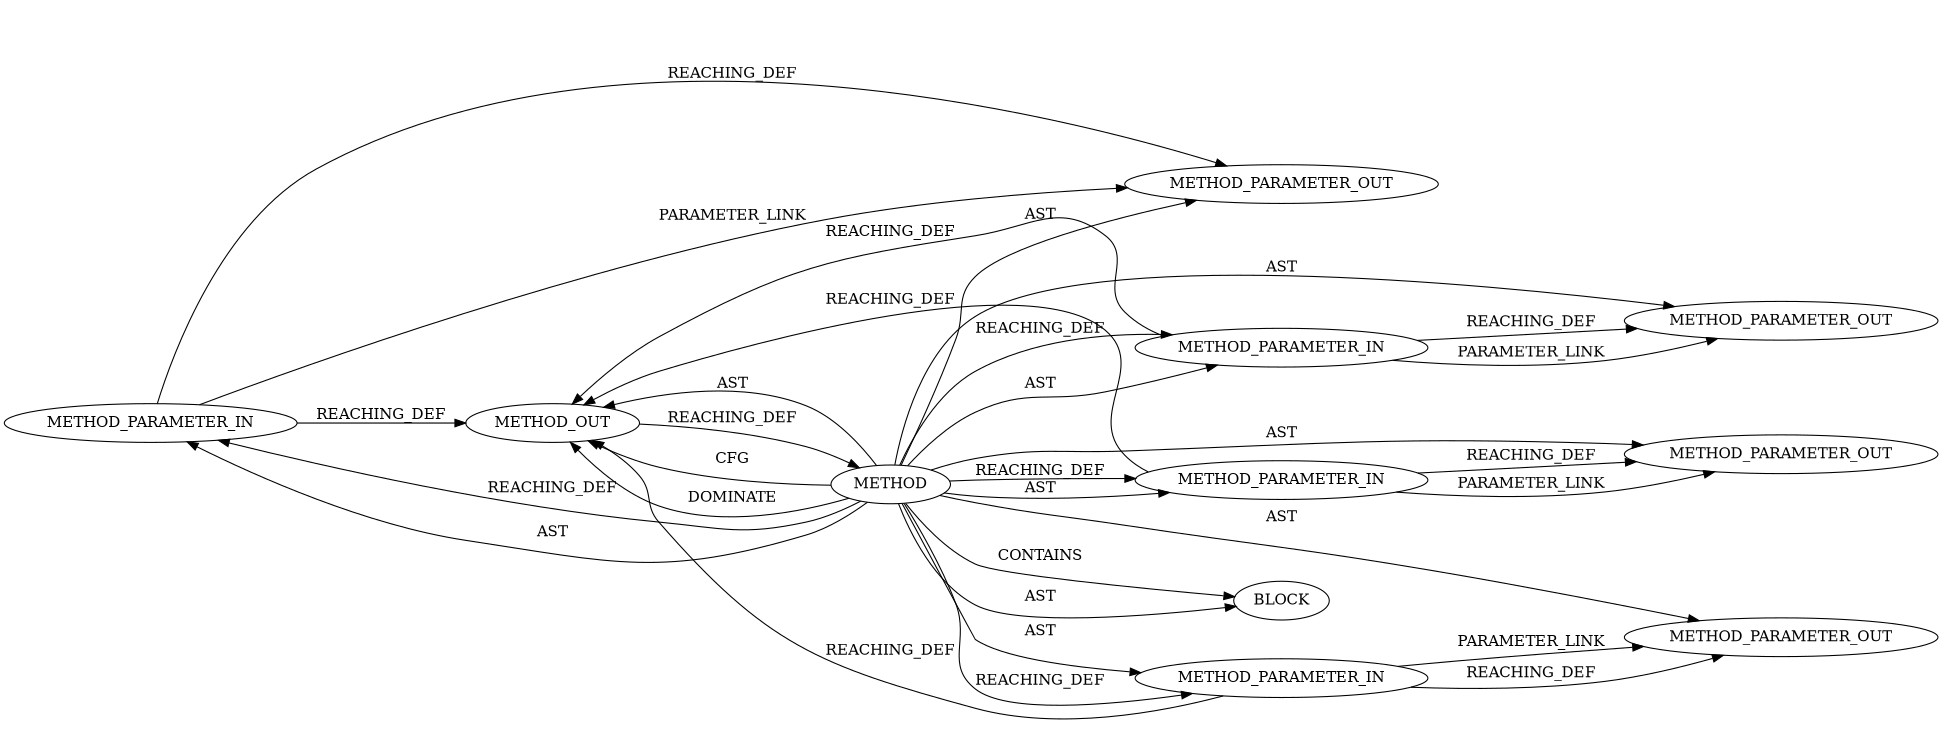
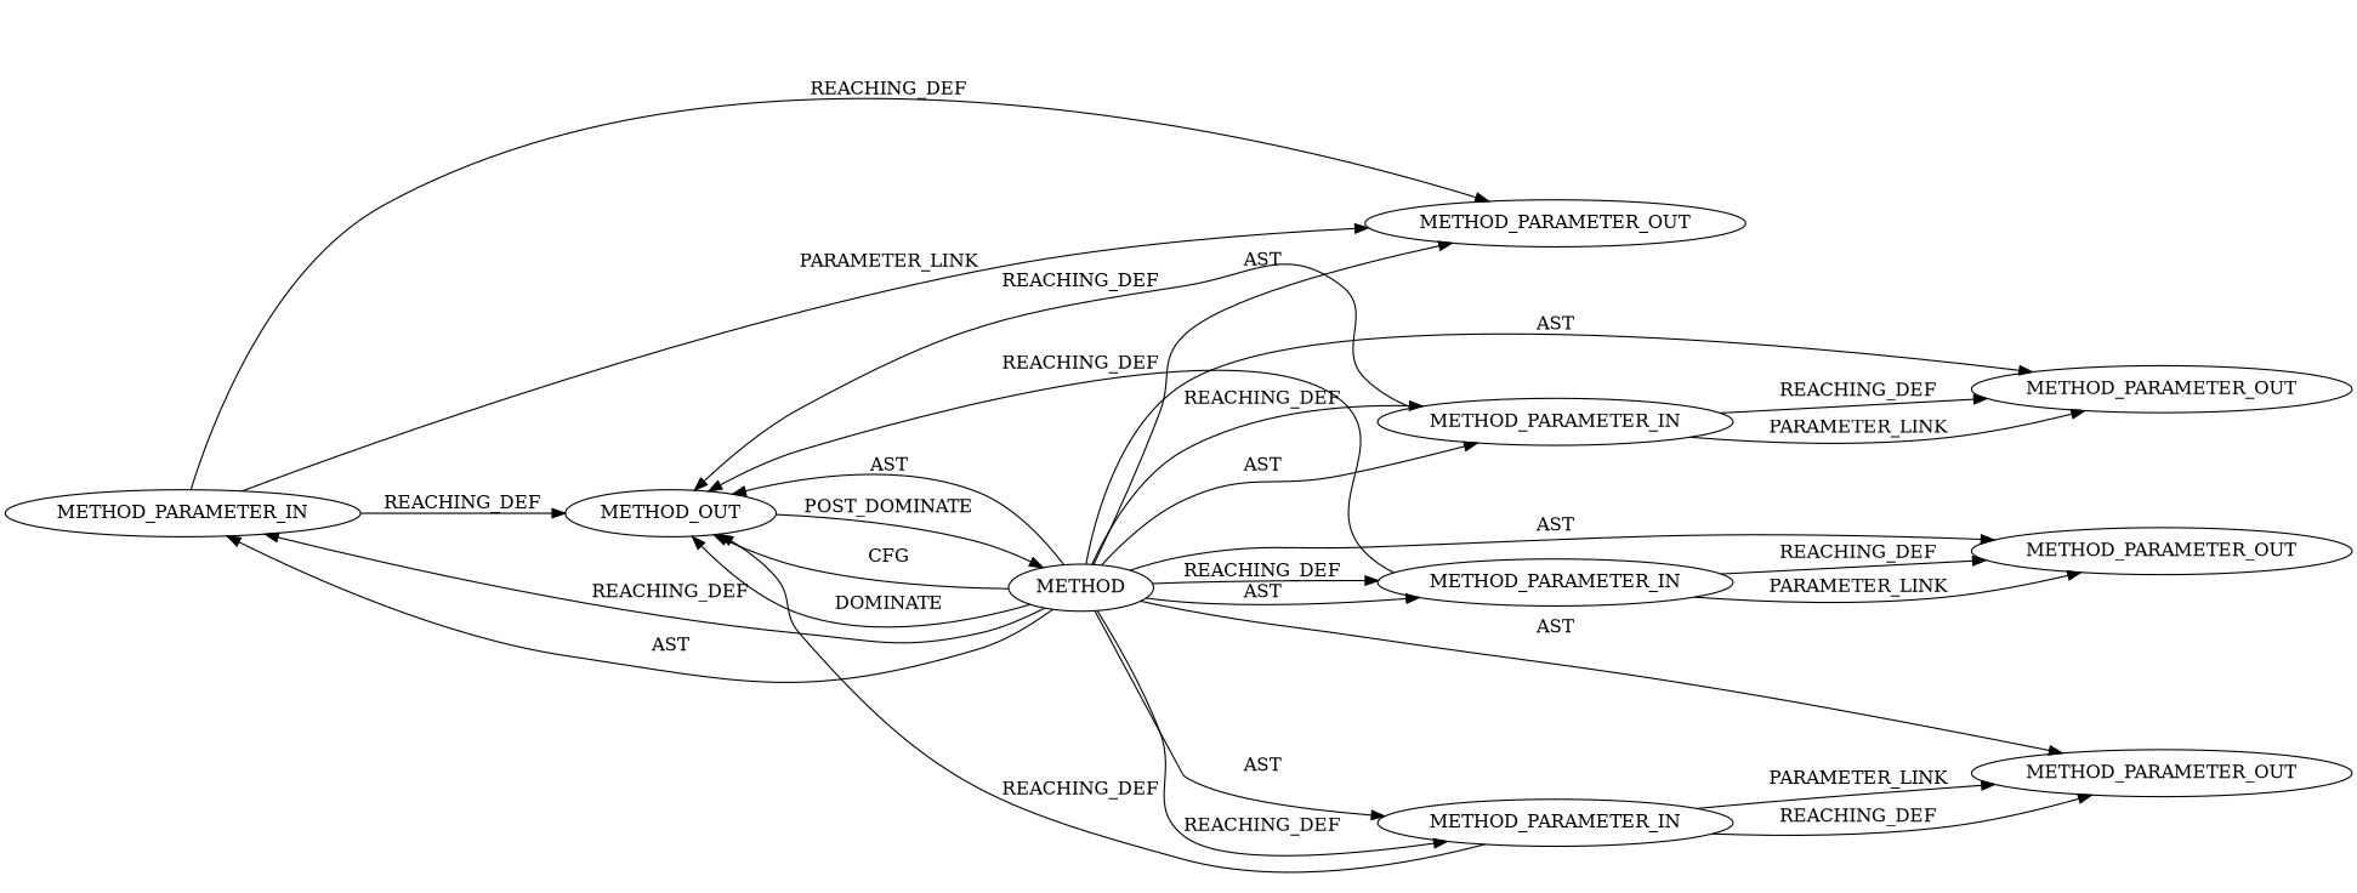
  digraph {
    rankdir=LR
    node [CODE=p1 EVALUATION_STRATEGY=BY_VALUE IS_VARIADIC=false ORDER=1 TYPE_FULL_NAME=ANY]
    n1 [INDEX=1 NAME=p1 label=METHOD_PARAMETER_IN]
    n2 [INDEX=1 NAME=p1 label=METHOD_PARAMETER_OUT]
    n3 [CODE=RET ORDER=2 label=METHOD_OUT IS_VARIADIC=""]
    n4 [AST_PARENT_FULL_NAME="<global>" AST_PARENT_TYPE=NAMESPACE_BLOCK CODE="<empty>" FILENAME="<empty>" FULL_NAME=memcpy_to_page IS_EXTERNAL=true NAME=memcpy_to_page ORDER=0 label=METHOD EVALUATION_STRATEGY="" IS_VARIADIC="" TYPE_FULL_NAME=""]
    n5 [CODE=p2 INDEX=2 NAME=p2 ORDER=2 label=METHOD_PARAMETER_OUT]
    n6 [CODE=p2 INDEX=2 NAME=p2 ORDER=2 label=METHOD_PARAMETER_IN]
    n7 [CODE=p4 INDEX=4 NAME=p4 ORDER=4 label=METHOD_PARAMETER_OUT]
    n8 [CODE=p4 INDEX=4 NAME=p4 ORDER=4 label=METHOD_PARAMETER_IN]
    n9 [CODE=p3 INDEX=3 NAME=p3 ORDER=3 label=METHOD_PARAMETER_IN]
-   n10 [ARGUMENT_INDEX=1 CODE="<empty>" label=BLOCK EVALUATION_STRATEGY="" IS_VARIADIC=""]
    n11 [CODE=p3 INDEX=3 NAME=p3 ORDER=3 label=METHOD_PARAMETER_OUT]
    n1 -> n2 [VARIABLE=p1 label=REACHING_DEF]
    n1 -> n2 [label=PARAMETER_LINK]
    n1 -> n3 [VARIABLE=p1 label=REACHING_DEF]
-   n3 -> n4 [label=REACHING_DEF]
+   n3 -> n4 [label=POST_DOMINATE]
    n4 -> n1 [label=REACHING_DEF]
    n4 -> n1 [label=AST]
    n4 -> n2 [label=AST]
    n4 -> n3 [label=CFG]
    n4 -> n3 [label=DOMINATE]
    n4 -> n3 [label=AST]
    n4 -> n5 [label=AST]
    n4 -> n6 [label=AST]
    n4 -> n6 [label=REACHING_DEF]
    n4 -> n7 [label=AST]
    n4 -> n8 [label=AST]
    n4 -> n8 [label=REACHING_DEF]
    n4 -> n9 [label=REACHING_DEF]
    n4 -> n9 [label=AST]
-   n4 -> n10 [label=CONTAINS]
-   n4 -> n10 [label=AST]
    n4 -> n11 [label=AST]
    n6 -> n3 [VARIABLE=p2 label=REACHING_DEF]
    n6 -> n5 [VARIABLE=p2 label=REACHING_DEF]
    n6 -> n5 [label=PARAMETER_LINK]
    n8 -> n3 [VARIABLE=p4 label=REACHING_DEF]
    n8 -> n7 [label=PARAMETER_LINK]
    n8 -> n7 [VARIABLE=p4 label=REACHING_DEF]
    n9 -> n3 [VARIABLE=p3 label=REACHING_DEF]
    n9 -> n11 [label=PARAMETER_LINK]
    n9 -> n11 [VARIABLE=p3 label=REACHING_DEF]
  }
